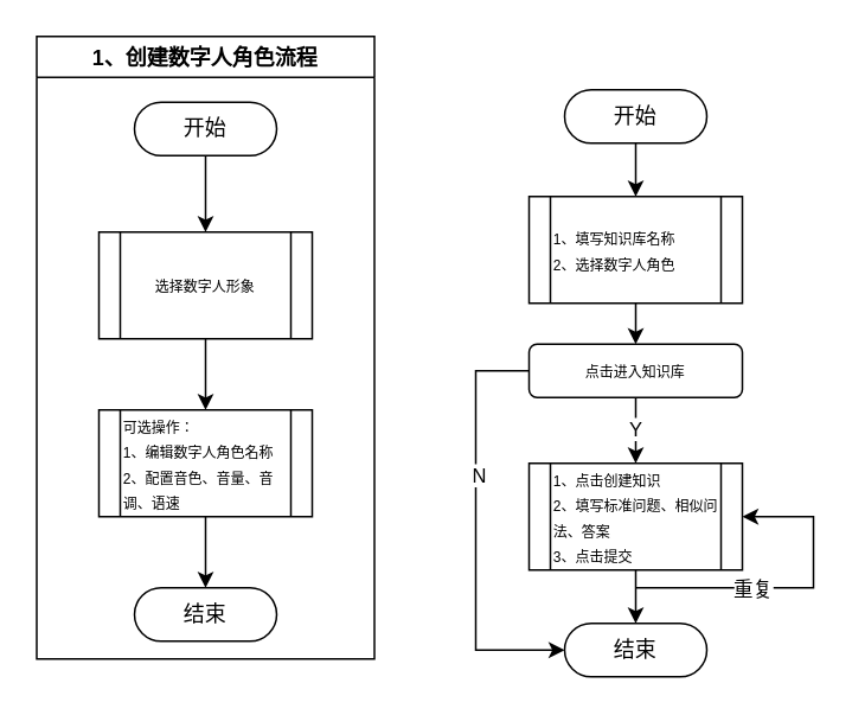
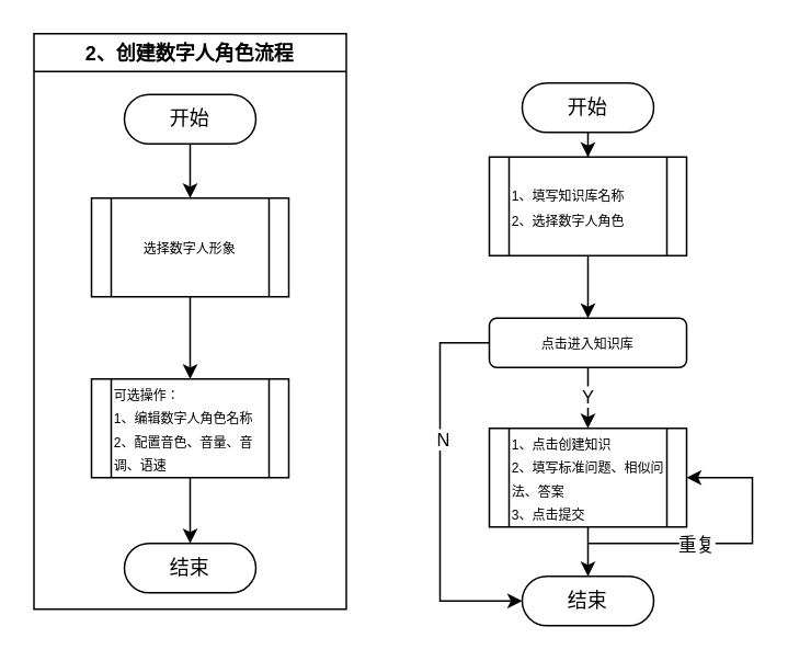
  <mxCell id="0" />
  <mxCell id="1" parent="0" />
  <mxCell id="2" value="" style="group;movable=0;resizable=0;rotatable=0;deletable=0;editable=0;locked=1;connectable=0;" vertex="1" connectable="0" parent="1"><mxGeometry x="20" y="20" width="190" height="350" as="geometry" /></mxCell>
  <mxCell id="3" value="" style="edgeStyle=orthogonalEdgeStyle;rounded=0;orthogonalLoop=1;jettySize=auto;html=1;movable=0;resizable=0;rotatable=0;deletable=0;editable=0;locked=1;connectable=0;" edge="1" parent="2" source="4" target="9"><mxGeometry relative="1" as="geometry" /></mxCell>
  <mxCell id="4" value="开始" style="html=1;dashed=0;whiteSpace=wrap;shape=mxgraph.dfd.start;movable=0;resizable=0;rotatable=0;deletable=0;editable=0;locked=1;connectable=0;" vertex="1" parent="2"><mxGeometry x="55" y="37" width="80" height="30" as="geometry" /></mxCell>
  <mxCell id="5" value="结束" style="html=1;dashed=0;whiteSpace=wrap;shape=mxgraph.dfd.start;movable=0;resizable=0;rotatable=0;deletable=0;editable=0;locked=1;connectable=0;" vertex="1" parent="2"><mxGeometry x="55" y="310" width="80" height="30" as="geometry" /></mxCell>
  <mxCell id="6" value="" style="edgeStyle=orthogonalEdgeStyle;rounded=0;orthogonalLoop=1;jettySize=auto;html=1;movable=0;resizable=0;rotatable=0;deletable=0;editable=0;locked=1;connectable=0;" edge="1" parent="2" source="7" target="5"><mxGeometry relative="1" as="geometry" /></mxCell>
  <mxCell id="7" value="&lt;font style=&quot;font-size: 8px;&quot;&gt;可选操作：&lt;/font&gt;&lt;div&gt;&lt;font style=&quot;font-size: 8px;&quot;&gt;1、编辑数字人角色名称&lt;/font&gt;&lt;/div&gt;&lt;div&gt;&lt;font style=&quot;font-size: 8px;&quot;&gt;2、配置音色、音量、音调、语速&lt;/font&gt;&lt;/div&gt;" style="shape=process;whiteSpace=wrap;html=1;backgroundOutline=1;align=left;movable=0;resizable=0;rotatable=0;deletable=0;editable=0;locked=1;connectable=0;" vertex="1" parent="2"><mxGeometry x="35" y="210" width="120" height="60" as="geometry" /></mxCell>
  <mxCell id="8" value="" style="edgeStyle=orthogonalEdgeStyle;rounded=0;orthogonalLoop=1;jettySize=auto;html=1;movable=0;resizable=0;rotatable=0;deletable=0;editable=0;locked=1;connectable=0;" edge="1" parent="2" source="9" target="7"><mxGeometry relative="1" as="geometry" /></mxCell>
- <mxCell id="9" value="&lt;font style=&quot;font-size: 8px;&quot;&gt;选择数字人形象&lt;/font&gt;" style="shape=process;whiteSpace=wrap;html=1;backgroundOutline=1;align=center;movable=0;resizable=0;rotatable=0;deletable=0;editable=0;locked=1;connectable=0;" vertex="1" parent="2"><mxGeometry x="35" y="110" width="120" height="60" as="geometry" /></mxCell>
- <mxCell id="10" value="1、创建数字人角色流程" style="swimlane;movable=0;resizable=0;rotatable=0;deletable=0;editable=0;locked=1;connectable=0;" vertex="1" parent="2"><mxGeometry width="190" height="350" as="geometry"><mxRectangle width="170" height="30" as="alternateBounds" /></mxGeometry></mxCell>
+ <mxCell id="9" value="&lt;font style=&quot;font-size: 8px;&quot;&gt;选择数字人形象&lt;/font&gt;" style="shape=process;whiteSpace=wrap;html=1;backgroundOutline=1;align=center;movable=0;resizable=0;rotatable=0;deletable=0;editable=0;locked=1;connectable=0;" vertex="1" parent="2"><mxGeometry x="35" y="100" width="120" height="60" as="geometry" /></mxCell>
+ <mxCell id="10" value="2、创建数字人角色流程" style="swimlane;movable=0;resizable=0;rotatable=0;deletable=0;editable=0;locked=1;connectable=0;" vertex="1" parent="2"><mxGeometry width="190" height="350" as="geometry"><mxRectangle width="170" height="30" as="alternateBounds" /></mxGeometry></mxCell>
  <mxCell id="11" value="" style="edgeStyle=orthogonalEdgeStyle;rounded=0;orthogonalLoop=1;jettySize=auto;html=1;" edge="1" parent="1" source="12" target="14"><mxGeometry relative="1" as="geometry" /></mxCell>
  <mxCell id="12" value="开始" style="html=1;dashed=0;whiteSpace=wrap;shape=mxgraph.dfd.start" vertex="1" parent="1"><mxGeometry x="317" y="50" width="80" height="30" as="geometry" /></mxCell>
  <mxCell id="13" value="" style="edgeStyle=orthogonalEdgeStyle;rounded=0;orthogonalLoop=1;jettySize=auto;html=1;" edge="1" parent="1" source="14" target="19"><mxGeometry relative="1" as="geometry" /></mxCell>
- <mxCell id="14" value="&lt;font style=&quot;font-size: 8px;&quot;&gt;1、填写知识库名称&lt;/font&gt;&lt;div&gt;&lt;font style=&quot;font-size: 8px;&quot;&gt;2、选择数字人角色&lt;/font&gt;&lt;/div&gt;" style="shape=process;whiteSpace=wrap;html=1;backgroundOutline=1;align=left;" vertex="1" parent="1"><mxGeometry x="297" y="110" width="120" height="60" as="geometry" /></mxCell>
+ <mxCell id="14" value="&lt;font style=&quot;font-size: 8px;&quot;&gt;1、填写知识库名称&lt;/font&gt;&lt;div&gt;&lt;font style=&quot;font-size: 8px;&quot;&gt;2、选择数字人角色&lt;/font&gt;&lt;/div&gt;" style="shape=process;whiteSpace=wrap;html=1;backgroundOutline=1;align=left;" vertex="1" parent="1"><mxGeometry x="297" y="95" width="120" height="60" as="geometry" /></mxCell>
  <mxCell id="15" value="" style="edgeStyle=orthogonalEdgeStyle;rounded=0;orthogonalLoop=1;jettySize=auto;html=1;" edge="1" parent="1" source="16" target="17"><mxGeometry relative="1" as="geometry" /></mxCell>
  <mxCell id="16" value="&lt;div&gt;&lt;font style=&quot;font-size: 8px;&quot;&gt;1、点击创建知识&lt;/font&gt;&lt;/div&gt;&lt;div style=&quot;&quot;&gt;&lt;font style=&quot;font-size: 8px;&quot;&gt;2、填写标准问题、相似问法、答案&lt;/font&gt;&lt;/div&gt;&lt;div style=&quot;&quot;&gt;&lt;font style=&quot;font-size: 8px;&quot;&gt;3、点击提交&lt;/font&gt;&lt;/div&gt;" style="shape=process;whiteSpace=wrap;html=1;backgroundOutline=1;align=left;" vertex="1" parent="1"><mxGeometry x="297" y="260" width="120" height="60" as="geometry" /></mxCell>
  <mxCell id="17" value="结束" style="html=1;dashed=0;whiteSpace=wrap;shape=mxgraph.dfd.start" vertex="1" parent="1"><mxGeometry x="317" y="350" width="80" height="30" as="geometry" /></mxCell>
  <mxCell id="18" value="Y" style="edgeStyle=orthogonalEdgeStyle;rounded=0;orthogonalLoop=1;jettySize=auto;html=1;" edge="1" parent="1" source="19" target="16"><mxGeometry relative="1" as="geometry" /></mxCell>
  <mxCell id="19" value="&lt;font style=&quot;font-size: 8px;&quot;&gt;点击进入知识库&lt;/font&gt;" style="whiteSpace=wrap;html=1;rounded=1;" vertex="1" parent="1"><mxGeometry x="297" y="193" width="120" height="30" as="geometry" /></mxCell>
  <mxCell id="20" value="" style="endArrow=classic;html=1;rounded=0;exitX=0;exitY=0.5;exitDx=0;exitDy=0;entryX=0;entryY=0.5;entryDx=0;entryDy=0;entryPerimeter=0;" edge="1" parent="1" source="19" target="17"><mxGeometry width="50" height="50" relative="1" as="geometry"><mxPoint x="237" y="390" as="sourcePoint" /><mxPoint x="287" y="340" as="targetPoint" /><Array as="points"><mxPoint x="267" y="208" /><mxPoint x="267" y="365" /></Array></mxGeometry></mxCell>
  <mxCell id="21" value="N" style="edgeLabel;html=1;align=center;verticalAlign=middle;resizable=0;points=[];" vertex="1" connectable="0" parent="20"><mxGeometry x="-0.256" y="1" relative="1" as="geometry"><mxPoint as="offset" /></mxGeometry></mxCell>
  <mxCell id="22" value="" style="endArrow=classic;html=1;rounded=0;entryX=1;entryY=0.5;entryDx=0;entryDy=0;" edge="1" parent="1" target="16"><mxGeometry width="50" height="50" relative="1" as="geometry"><mxPoint x="357" y="330" as="sourcePoint" /><mxPoint x="507" y="330" as="targetPoint" /><Array as="points"><mxPoint x="457" y="330" /><mxPoint x="457" y="290" /></Array></mxGeometry></mxCell>
  <mxCell id="23" value="重复" style="edgeLabel;html=1;align=center;verticalAlign=middle;resizable=0;points=[];" vertex="1" connectable="0" parent="22"><mxGeometry x="-0.099" y="-1" relative="1" as="geometry"><mxPoint x="-16" y="-1" as="offset" /></mxGeometry></mxCell>
